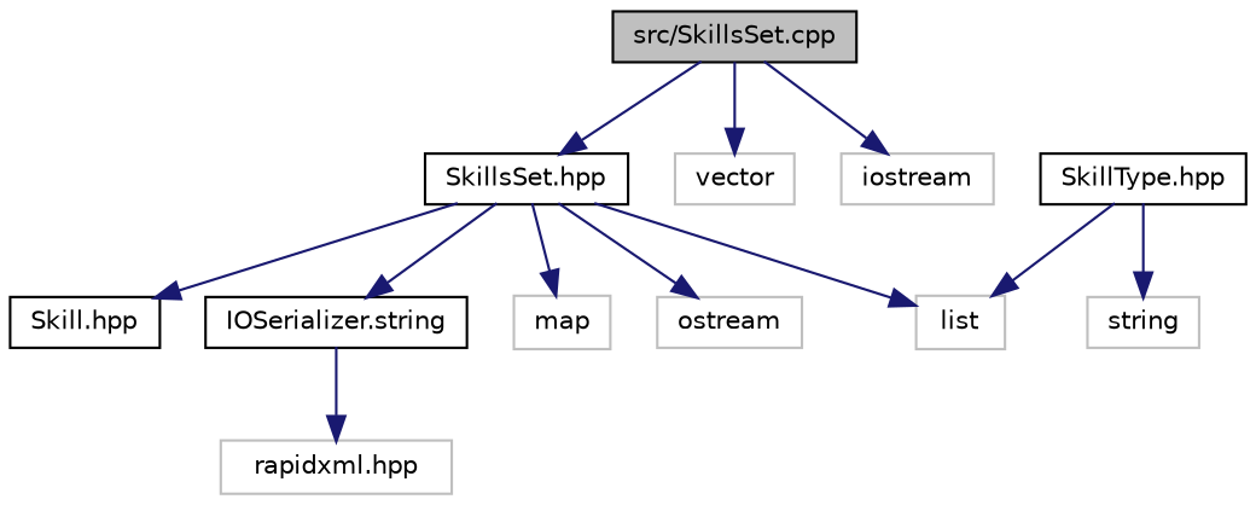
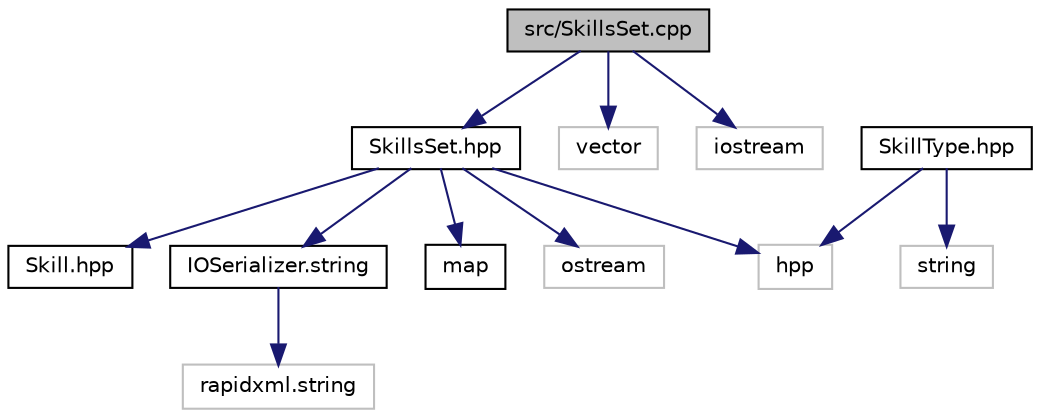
  digraph {
    node [color=grey75 fillcolor=white fontname=Helvetica fontsize=10 shape=record style=filled]
    edge [color=midnightblue fontname=Helvetica fontsize=10 labelfontname=Helvetica labelfontsize=10 style=solid]
    n1 [color=black fillcolor=grey75 fontcolor=black height=0.2 label="src/SkillsSet.cpp" width=0.4]
    n2 [color=black height=0.2 label="SkillsSet.hpp" width=0.4]
    n3 [height=0.2 label=vector width=0.4]
    n4 [height=0.2 label=iostream width=0.4]
    n5 [color=black height=0.2 label="Skill.hpp" width=0.4]
-   n6 [height=0.2 label=list width=0.4]
+   n6 [height=0.2 label=hpp width=0.4]
    n7 [color=black height=0.2 label="IOSerializer.string" width=0.4]
-   n8 [height=0.2 label=map width=0.4]
+   n8 [color=black height=0.2 label=map width=0.4]
    n9 [height=0.2 label=ostream width=0.4]
-   n10 [height=0.2 label="rapidxml.hpp" width=0.4]
+   n10 [height=0.2 label="rapidxml.string" width=0.4]
    n11 [color=black height=0.2 label="SkillType.hpp" width=0.4]
    n12 [height=0.2 label=string width=0.4]
    n1 -> n2
    n1 -> n3
    n1 -> n4
    n2 -> n5
    n2 -> n6
    n2 -> n7
    n2 -> n8
    n2 -> n9
    n7 -> n10
    n11 -> n6
    n11 -> n12
  }
